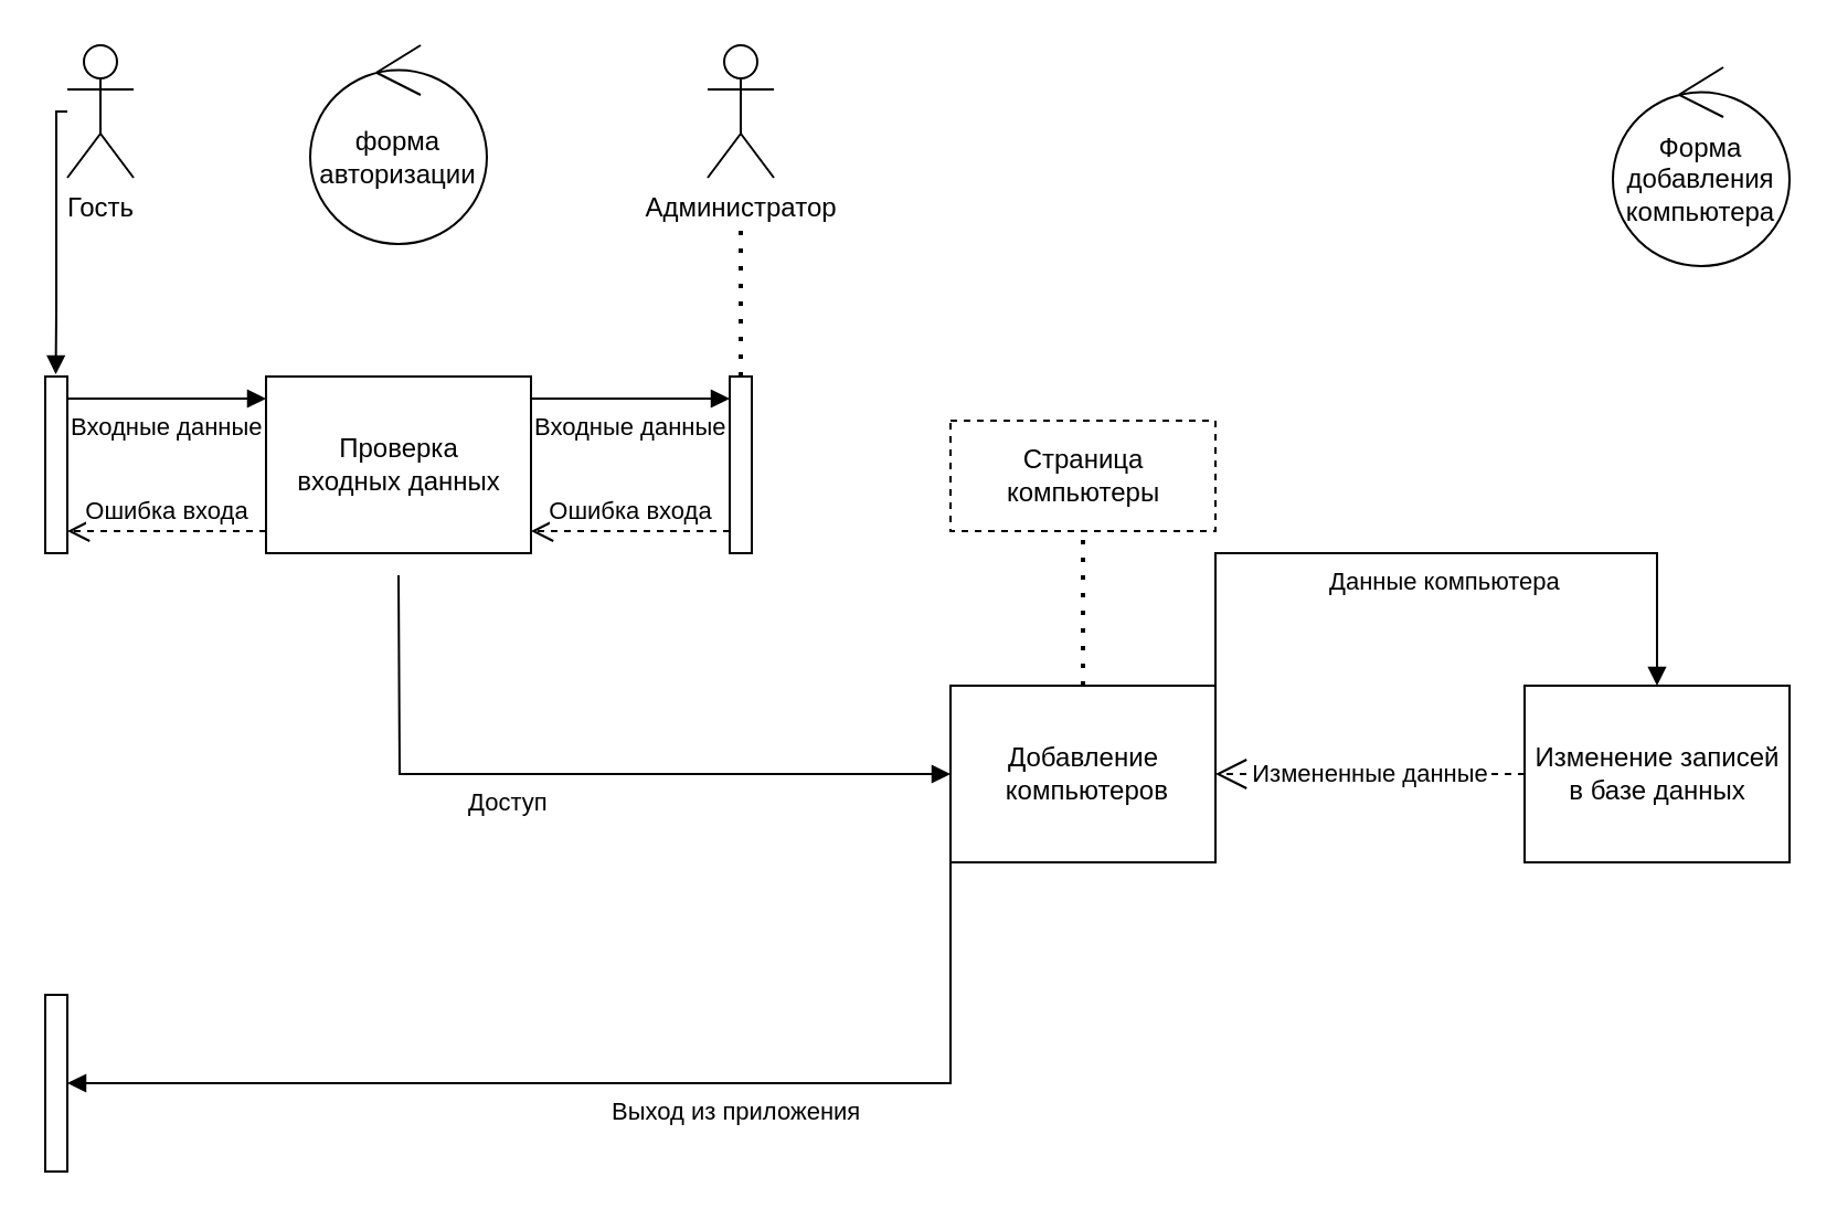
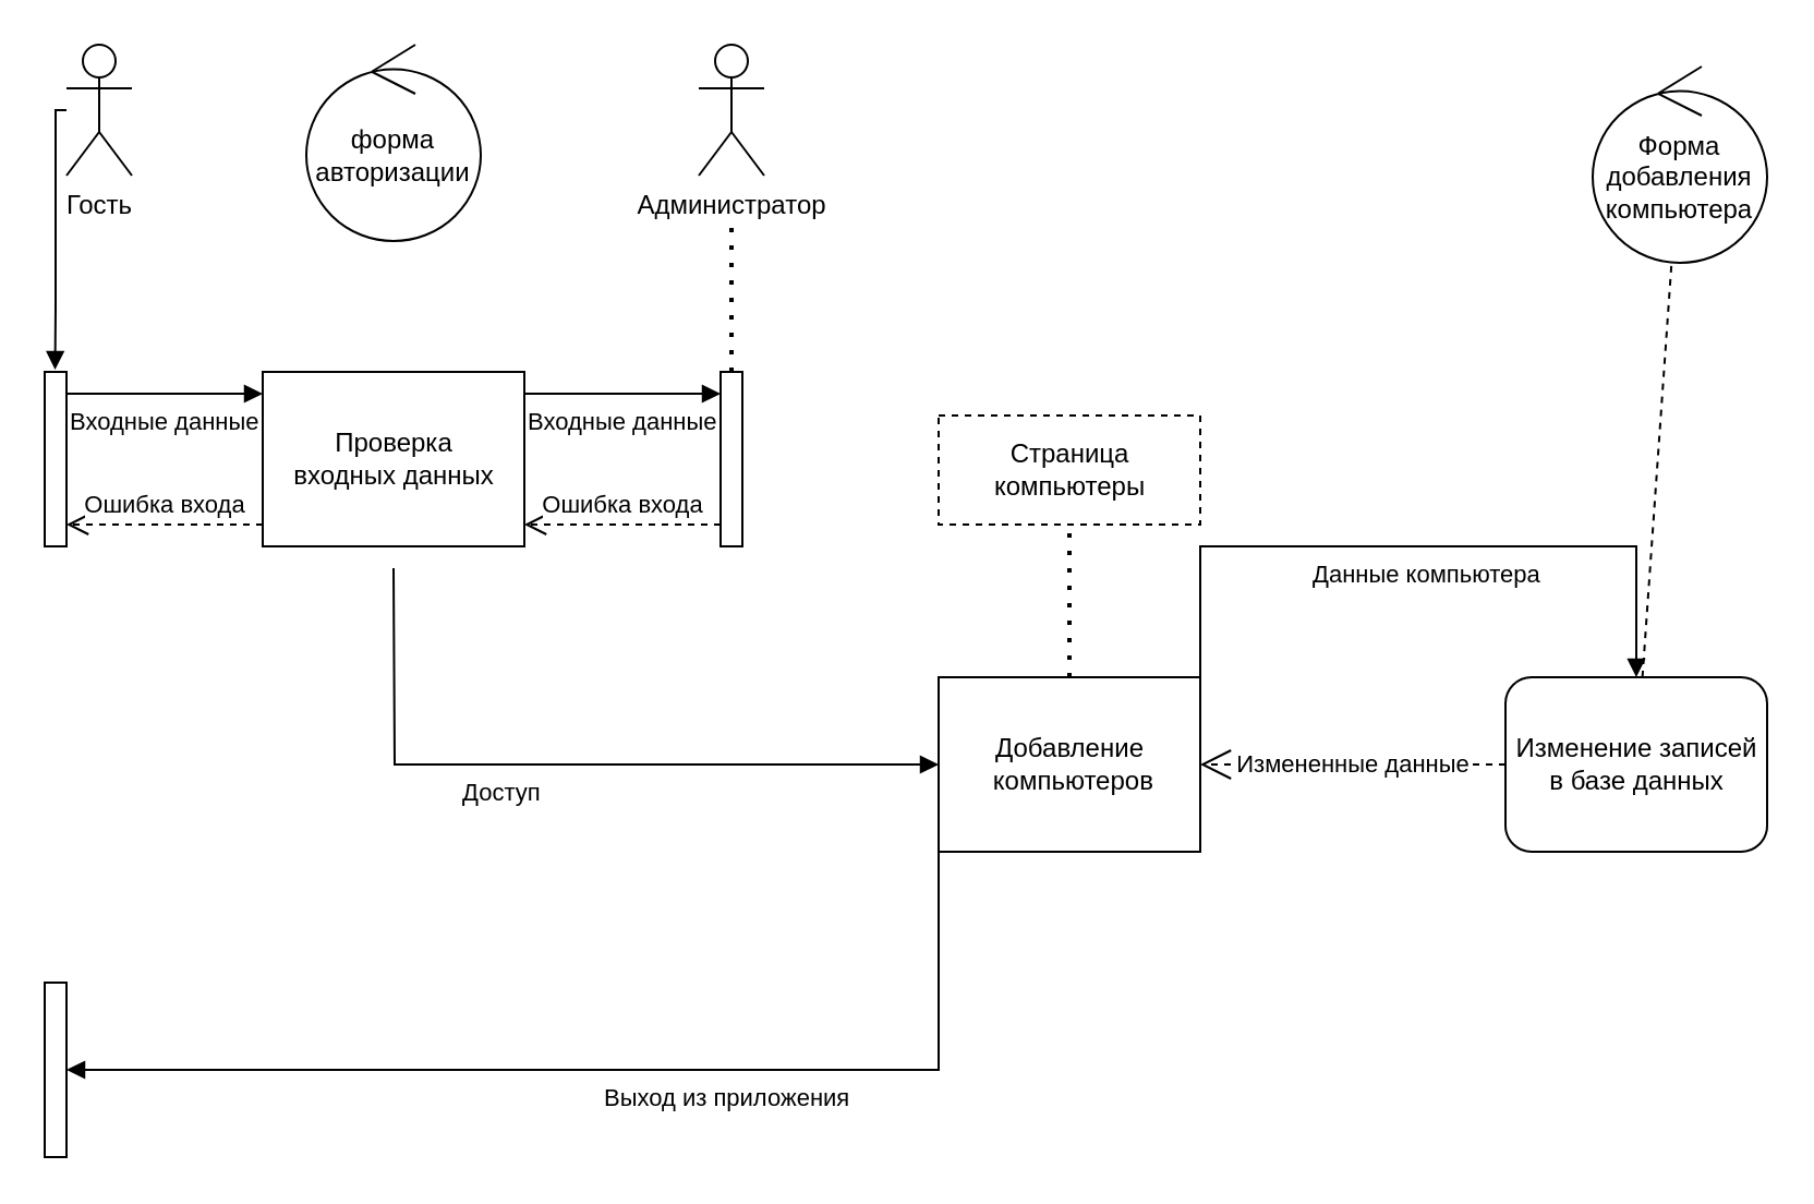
  <mxCell id="0" />
  <mxCell id="1" parent="0" />
  <mxCell id="2" value="Гость" style="shape=umlActor;verticalLabelPosition=bottom;verticalAlign=top;html=1;outlineConnect=0;" vertex="1" parent="1"><mxGeometry x="30" y="20" width="30" height="60" as="geometry" /></mxCell>
  <mxCell id="3" value="" style="html=1;points=[[0,0,0,0,5],[0,1,0,0,-5],[1,0,0,0,5],[1,1,0,0,-5]];perimeter=orthogonalPerimeter;outlineConnect=0;targetShapes=umlLifeline;portConstraint=eastwest;newEdgeStyle={&quot;curved&quot;:0,&quot;rounded&quot;:0};" vertex="1" parent="1"><mxGeometry x="20" y="170" width="10" height="80" as="geometry" /></mxCell>
  <mxCell id="4" value="Проверка &lt;br&gt;входных данных" style="html=1;points=[[0,0,0,0,5],[0,1,0,0,-5],[1,0,0,0,5],[1,1,0,0,-5]];perimeter=orthogonalPerimeter;outlineConnect=0;targetShapes=umlLifeline;portConstraint=eastwest;newEdgeStyle={&quot;curved&quot;:0,&quot;rounded&quot;:0};" vertex="1" parent="1"><mxGeometry x="120" y="170" width="120" height="80" as="geometry" /></mxCell>
  <mxCell id="5" value="форма&lt;br&gt;авторизации" style="ellipse;shape=umlControl;whiteSpace=wrap;html=1;" vertex="1" parent="1"><mxGeometry x="140" y="20" width="80" height="90" as="geometry" /></mxCell>
  <mxCell id="6" value="" style="html=1;points=[[0,0,0,0,5],[0,1,0,0,-5],[1,0,0,0,5],[1,1,0,0,-5]];perimeter=orthogonalPerimeter;outlineConnect=0;targetShapes=umlLifeline;portConstraint=eastwest;newEdgeStyle={&quot;curved&quot;:0,&quot;rounded&quot;:0};" vertex="1" parent="1"><mxGeometry x="330" y="170" width="10" height="80" as="geometry" /></mxCell>
  <mxCell id="7" value="Администратор" style="shape=umlActor;verticalLabelPosition=bottom;verticalAlign=top;html=1;outlineConnect=0;" vertex="1" parent="1"><mxGeometry x="320" y="20" width="30" height="60" as="geometry" /></mxCell>
  <mxCell id="8" value="Входные данные" style="endArrow=block;endFill=1;html=1;edgeStyle=orthogonalEdgeStyle;align=left;verticalAlign=top;rounded=0;" edge="1" parent="1"><mxGeometry x="-1" relative="1" as="geometry"><mxPoint x="30" y="180" as="sourcePoint" /><mxPoint x="120" y="180" as="targetPoint" /></mxGeometry></mxCell>
  <mxCell id="9" value="Входные данные" style="endArrow=block;endFill=1;html=1;edgeStyle=orthogonalEdgeStyle;align=left;verticalAlign=top;rounded=0;" edge="1" parent="1"><mxGeometry x="-1" relative="1" as="geometry"><mxPoint x="240" y="180" as="sourcePoint" /><mxPoint x="330" y="180" as="targetPoint" /></mxGeometry></mxCell>
  <mxCell id="10" value="" style="endArrow=block;endFill=1;html=1;edgeStyle=orthogonalEdgeStyle;align=left;verticalAlign=top;rounded=0;" edge="1" parent="1" source="2"><mxGeometry x="-1" relative="1" as="geometry"><mxPoint x="20" y="100" as="sourcePoint" /><mxPoint x="24.77" y="169" as="targetPoint" /><Array as="points"><mxPoint x="25" y="140" /><mxPoint x="25" y="140" /></Array></mxGeometry></mxCell>
  <mxCell id="11" value="" style="endArrow=none;dashed=1;html=1;dashPattern=1 3;strokeWidth=2;rounded=0;" edge="1" parent="1" source="6"><mxGeometry width="50" height="50" relative="1" as="geometry"><mxPoint x="350" y="180" as="sourcePoint" /><mxPoint x="335" y="100" as="targetPoint" /></mxGeometry></mxCell>
  <mxCell id="12" value="Ошибка входа" style="html=1;verticalAlign=bottom;endArrow=open;dashed=1;endSize=8;curved=0;rounded=0;" edge="1" parent="1" source="4"><mxGeometry relative="1" as="geometry"><mxPoint x="110" y="240" as="sourcePoint" /><mxPoint x="30" y="240" as="targetPoint" /></mxGeometry></mxCell>
  <mxCell id="13" value="Ошибка входа" style="html=1;verticalAlign=bottom;endArrow=open;dashed=1;endSize=8;curved=0;rounded=0;" edge="1" parent="1"><mxGeometry relative="1" as="geometry"><mxPoint x="330" y="240" as="sourcePoint" /><mxPoint x="240" y="240" as="targetPoint" /></mxGeometry></mxCell>
  <mxCell id="14" value="Добавление&lt;br&gt;&amp;nbsp;компьютеров" style="html=1;points=[[0,0,0,0,5],[0,1,0,0,-5],[1,0,0,0,5],[1,1,0,0,-5]];perimeter=orthogonalPerimeter;outlineConnect=0;targetShapes=umlLifeline;portConstraint=eastwest;newEdgeStyle={&quot;curved&quot;:0,&quot;rounded&quot;:0};" vertex="1" parent="1"><mxGeometry x="430" y="310" width="120" height="80" as="geometry" /></mxCell>
  <mxCell id="15" value="Доступ" style="endArrow=block;endFill=1;html=1;edgeStyle=orthogonalEdgeStyle;align=left;verticalAlign=top;rounded=0;" edge="1" parent="1" target="14"><mxGeometry x="-0.296" relative="1" as="geometry"><mxPoint x="180" y="260" as="sourcePoint" /><mxPoint x="360" y="280" as="targetPoint" /><mxPoint as="offset" /></mxGeometry></mxCell>
  <mxCell id="16" value="Страница&lt;br&gt;компьютеры" style="html=1;points=[[0,0,0,0,5],[0,1,0,0,-5],[1,0,0,0,5],[1,1,0,0,-5]];perimeter=orthogonalPerimeter;outlineConnect=0;targetShapes=umlLifeline;portConstraint=eastwest;newEdgeStyle={&quot;curved&quot;:0,&quot;rounded&quot;:0};dashed=1;" vertex="1" parent="1"><mxGeometry x="430" y="190" width="120" height="50" as="geometry" /></mxCell>
  <mxCell id="17" value="" style="endArrow=none;dashed=1;html=1;dashPattern=1 3;strokeWidth=2;rounded=0;" edge="1" parent="1" source="14" target="16"><mxGeometry width="50" height="50" relative="1" as="geometry"><mxPoint x="489" y="300" as="sourcePoint" /><mxPoint x="489.47" y="250" as="targetPoint" /></mxGeometry></mxCell>
  <mxCell id="18" value="" style="html=1;points=[[0,0,0,0,5],[0,1,0,0,-5],[1,0,0,0,5],[1,1,0,0,-5]];perimeter=orthogonalPerimeter;outlineConnect=0;targetShapes=umlLifeline;portConstraint=eastwest;newEdgeStyle={&quot;curved&quot;:0,&quot;rounded&quot;:0};" vertex="1" parent="1"><mxGeometry x="20" y="450" width="10" height="80" as="geometry" /></mxCell>
  <mxCell id="19" value="Выход из приложения" style="endArrow=block;endFill=1;html=1;edgeStyle=orthogonalEdgeStyle;align=left;verticalAlign=top;rounded=0;exitX=0;exitY=1;exitDx=0;exitDy=-5;exitPerimeter=0;" edge="1" parent="1" source="14" target="18"><mxGeometry x="0.029" relative="1" as="geometry"><mxPoint x="440" y="470" as="sourcePoint" /><mxPoint x="600" y="470" as="targetPoint" /><Array as="points"><mxPoint x="430" y="490" /></Array><mxPoint as="offset" /></mxGeometry></mxCell>
- <mxCell id="20" value="Изменение записей &lt;br&gt;в базе данных" style="html=1;points=[[0,0,0,0,5],[0,1,0,0,-5],[1,0,0,0,5],[1,1,0,0,-5]];perimeter=orthogonalPerimeter;outlineConnect=0;targetShapes=umlLifeline;portConstraint=eastwest;newEdgeStyle={&quot;curved&quot;:0,&quot;rounded&quot;:0};" vertex="1" parent="1"><mxGeometry x="690" y="310" width="120" height="80" as="geometry" /></mxCell>
+ <mxCell id="20" value="Изменение записей &lt;br&gt;в базе данных" style="html=1;points=[[0,0,0,0,5],[0,1,0,0,-5],[1,0,0,0,5],[1,1,0,0,-5]];outlineConnect=0;targetShapes=umlLifeline;portConstraint=eastwest;newEdgeStyle={&quot;curved&quot;:0,&quot;rounded&quot;:0};rounded=1;" vertex="1" parent="1"><mxGeometry x="690" y="310" width="120" height="80" as="geometry" /></mxCell>
  <mxCell id="21" value="Измененные данные" style="endArrow=open;endSize=12;dashed=1;html=1;rounded=0;" edge="1" parent="1" source="20" target="14"><mxGeometry width="160" relative="1" as="geometry"><mxPoint x="580" y="370" as="sourcePoint" /><mxPoint x="740" y="370" as="targetPoint" /></mxGeometry></mxCell>
  <mxCell id="22" value="Данные компьютера" style="endArrow=block;endFill=1;html=1;edgeStyle=orthogonalEdgeStyle;align=left;verticalAlign=top;rounded=0;exitX=1;exitY=0;exitDx=0;exitDy=5;exitPerimeter=0;" edge="1" parent="1" source="14" target="20"><mxGeometry x="-0.292" relative="1" as="geometry"><mxPoint x="610" y="250" as="sourcePoint" /><mxPoint x="770" y="250" as="targetPoint" /><Array as="points"><mxPoint x="550" y="250" /><mxPoint x="750" y="250" /></Array><mxPoint as="offset" /></mxGeometry></mxCell>
  <mxCell id="23" value="Форма&lt;br&gt;добавления&lt;br&gt;компьютера" style="ellipse;shape=umlControl;whiteSpace=wrap;html=1;" vertex="1" parent="1"><mxGeometry x="730" y="30" width="80" height="90" as="geometry" /></mxCell>
+ <mxCell id="24" value="" style="endArrow=none;dashed=1;html=1;rounded=0;entryX=0.451;entryY=1.016;entryDx=0;entryDy=0;entryPerimeter=0;" edge="1" parent="1" source="20" target="23"><mxGeometry width="50" height="50" relative="1" as="geometry"><mxPoint x="760" y="190" as="sourcePoint" /><mxPoint x="810" y="140" as="targetPoint" /></mxGeometry></mxCell>
